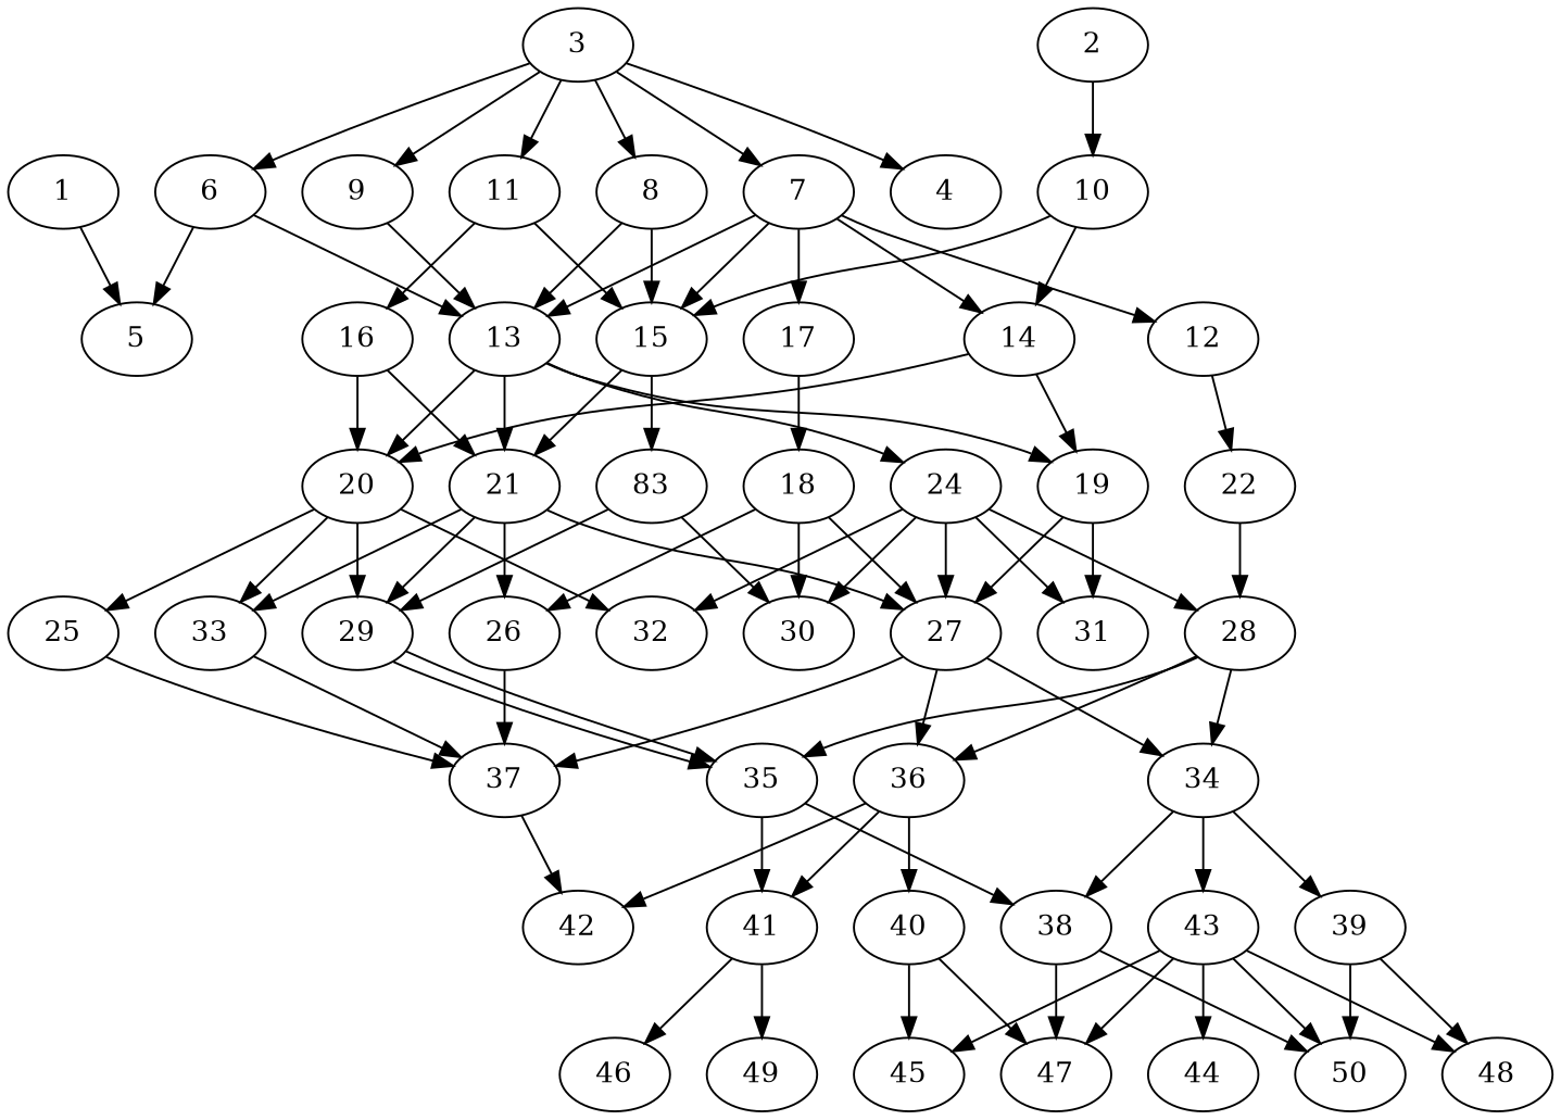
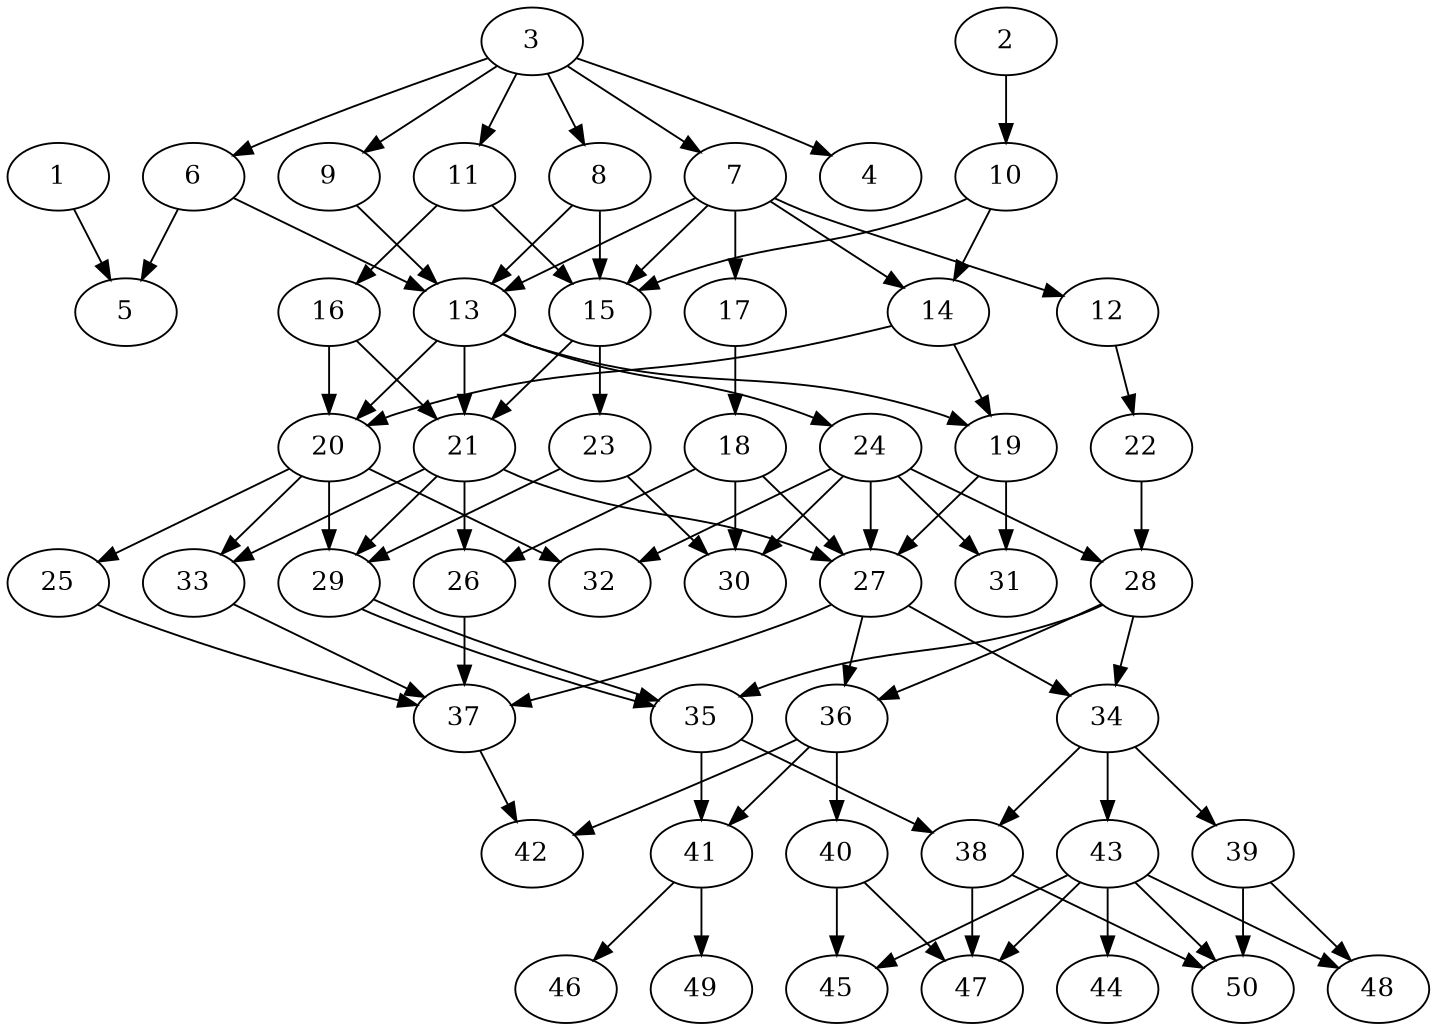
  digraph {
    node [alpha=0.11 compute_size=28991029248 result_size=0]
    1 [compute_size=249505632996 ram=37613128 result_size=13312 trans_size=245923]
    5 [alpha=0.20 compute_size=13352953870 ram=17728170 trans_size=739602]
    2 [alpha=0.12 ram=6328974 result_size=29696 trans_size=1020476]
    10 [alpha=0.05 compute_size=369632165822 ram=38597380 result_size=13312 trans_size=937369]
    14 [alpha=0.15 compute_size=368293445632 ram=43552064 result_size=9216 trans_size=635069]
    15 [alpha=0.16 compute_size=4776142331 ram=20035120 result_size=13312 trans_size=776531]
    19 [compute_size=93149191698 ram=52320656 result_size=29696 trans_size=507034]
    20 [alpha=0.12 ram=10287139 result_size=29696 trans_size=769908]
    21 [alpha=0.01 compute_size=231928233984 ram=5661502 result_size=13312 trans_size=346055]
-   23 [alpha=0.01 compute_size=782757789696 ram=50222684 result_size=54272 trans_size=142843 label=83]
+   23 [alpha=0.01 compute_size=782757789696 ram=50222684 result_size=54272 trans_size=142843]
    3 [alpha=0.16 compute_size=5884247786 ram=40648796 result_size=91136 trans_size=281456]
    4 [alpha=0.09 compute_size=3279246481 ram=20031100 trans_size=956387]
    6 [alpha=0.01 compute_size=1201260901 ram=5903552 result_size=70656 trans_size=383373]
    7 [alpha=0.19 compute_size=1407016808 ram=2413974 result_size=29696 trans_size=827233]
    8 [alpha=0.16 compute_size=68719476736 ram=52209372 result_size=74752 trans_size=698449]
    9 [alpha=0.15 compute_size=11317509884 ram=52367124 result_size=13312 trans_size=379051]
    11 [alpha=0.04 compute_size=782757789696 ram=45747500 result_size=54272 trans_size=214313]
    13 [alpha=0.10 compute_size=93651490773 ram=46816088 result_size=13312 trans_size=569763]
    12 [compute_size=134217728000 ram=37720900 result_size=1024 trans_size=405989]
    17 [compute_size=6989476018 ram=37376296 result_size=70656 trans_size=95783]
    16 [alpha=0.15 compute_size=68719476736 ram=51083772 result_size=74752 trans_size=772882]
    24 [alpha=0.02 compute_size=8589934592 ram=26281796 result_size=70656 trans_size=120284]
    22 [alpha=0.09 compute_size=1003999512959 ram=6652836 result_size=1024 trans_size=306627]
    18 [compute_size=549755813888 ram=19114414 result_size=91136 trans_size=91030]
    27 [alpha=0.07 compute_size=197221039032 ram=32515724 result_size=74752 trans_size=921784]
    31 [alpha=0.02 compute_size=8589934592 ram=51789632 trans_size=899523]
    25 [alpha=0.14 compute_size=19476202403 ram=923266 result_size=1024 trans_size=1002807]
    29 [alpha=0.07 compute_size=85029617144 ram=25532620 result_size=13312 trans_size=533407]
    32 [alpha=0.18 compute_size=1073741824000 ram=49738612 trans_size=234217]
    33 [alpha=0.14 compute_size=368293445632 ram=16538270 result_size=9216 trans_size=731882]
    26 [alpha=0.04 compute_size=23095805488 ram=8824606 result_size=70656 trans_size=241720]
    28 [alpha=0.16 compute_size=288084943045 ram=22422060 result_size=1024 trans_size=919256]
    30 [alpha=0.10 compute_size=549755813888 ram=13423640 trans_size=263818]
    34 [alpha=0.09 compute_size=168634502424 ram=9904621 result_size=74752 trans_size=321921]
    36 [alpha=0.20 compute_size=231928233984 ram=33525866 result_size=13312 trans_size=387377]
    35 [alpha=0.02 compute_size=24942043186 ram=2616650 result_size=91136 trans_size=322040]
    37 [alpha=0.10 compute_size=31929422544 ram=34809588 result_size=54272 trans_size=146933]
    42 [alpha=0.05 compute_size=4191204034 ram=39680188 trans_size=770206]
    38 [alpha=0.08 compute_size=2359964500 ram=14780765 result_size=74752 trans_size=790760]
    39 [alpha=0.04 compute_size=5354251274 ram=45563532 result_size=74752 trans_size=648455]
    43 [alpha=0.07 compute_size=43103711957 ram=32228414 result_size=54272 trans_size=647402]
    41 [alpha=0.15 compute_size=355536061574 ram=559847 result_size=13312 trans_size=918072]
    40 [alpha=0.10 compute_size=1037221961134 ram=30335680 result_size=1024 trans_size=808598]
    47 [compute_size=112671920389 ram=31479170 trans_size=435569]
    50 [alpha=0.02 compute_size=55828095396 ram=11494478 trans_size=308192]
    48 [alpha=0.05 compute_size=435029705760 ram=6363644 trans_size=942264]
    45 [alpha=0.03 compute_size=825359364971 ram=22694484 trans_size=98059]
    44 [compute_size=9460742736 ram=7025494 trans_size=185675]
    46 [alpha=0.02 compute_size=8076577658 ram=49851400 trans_size=392572]
    49 [alpha=0.12 compute_size=666939581 ram=11156636 trans_size=948963]
    1 -> 5
    2 -> 10
    10 -> 14
    10 -> 15
    14 -> 19
    14 -> 20
    15 -> 21
    15 -> 23
    19 -> 27
    19 -> 31
    20 -> 25
    20 -> 29
    20 -> 32
    20 -> 33
    21 -> 27
    21 -> 29
    21 -> 33
    21 -> 26
    23 -> 29
    23 -> 30
    3 -> 4
    3 -> 6
    3 -> 7
    3 -> 8
    3 -> 9
    3 -> 11
    6 -> 5
    6 -> 13
    7 -> 14
    7 -> 15
    7 -> 13
    7 -> 12
    7 -> 17
    8 -> 15
    8 -> 13
    9 -> 13
    11 -> 15
    11 -> 16
    13 -> 19
    13 -> 20
    13 -> 21
    13 -> 24
    12 -> 22
    17 -> 18
    16 -> 20
    16 -> 21
    24 -> 27
    24 -> 31
    24 -> 32
    24 -> 28
    24 -> 30
    22 -> 28
    18 -> 27
    18 -> 26
    18 -> 30
    27 -> 34
    27 -> 36
    27 -> 37
    25 -> 37
    29 -> 35
    29 -> 35
    33 -> 37
    26 -> 37
    28 -> 34
    28 -> 36
    28 -> 35
    34 -> 38
    34 -> 39
    34 -> 43
    36 -> 42
    36 -> 41
    36 -> 40
    35 -> 38
    35 -> 41
    37 -> 42
    38 -> 47
    38 -> 50
    39 -> 50
    39 -> 48
    43 -> 47
    43 -> 50
    43 -> 48
    43 -> 45
    43 -> 44
    41 -> 46
    41 -> 49
    40 -> 47
    40 -> 45
  }
